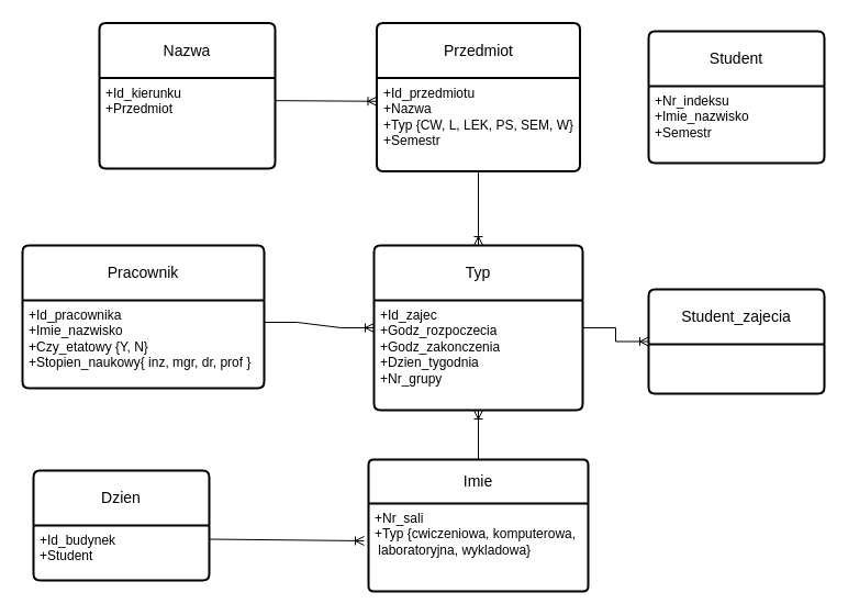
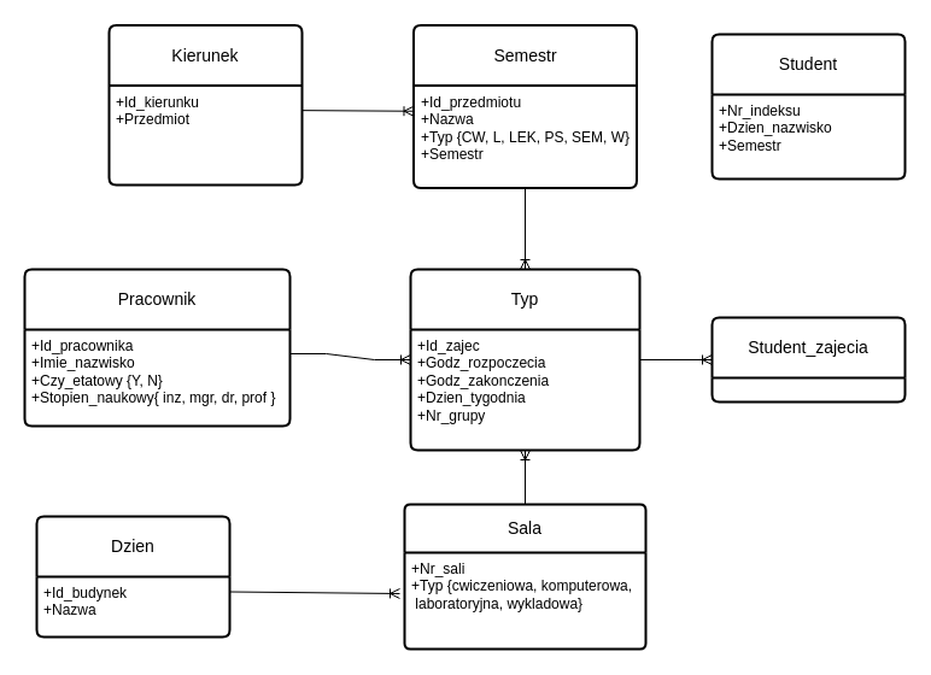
  <mxCell id="0" />
  <mxCell id="1" parent="0" />
  <mxCell id="2" value="Pracownik" style="swimlane;childLayout=stackLayout;horizontal=1;startSize=50;horizontalStack=0;rounded=1;fontSize=14;fontStyle=0;strokeWidth=2;resizeParent=0;resizeLast=1;shadow=0;dashed=0;align=center;arcSize=4;whiteSpace=wrap;html=1;" parent="1" vertex="1"><mxGeometry x="20" y="223" width="220" height="130" as="geometry" /></mxCell>
  <mxCell id="3" value="+Id_pracownika&lt;br&gt;+Imie_nazwisko&lt;br&gt;+Czy_etatowy&amp;nbsp;{Y, N}&lt;br&gt;+Stopien_naukowy{ inz, mgr, dr, prof }" style="align=left;strokeColor=none;fillColor=none;spacingLeft=4;fontSize=12;verticalAlign=top;resizable=0;rotatable=0;part=1;html=1;" parent="2" vertex="1"><mxGeometry y="50" width="220" height="80" as="geometry" /></mxCell>
  <mxCell id="4" value="Typ" style="swimlane;childLayout=stackLayout;horizontal=1;startSize=50;horizontalStack=0;rounded=1;fontSize=14;fontStyle=0;strokeWidth=2;resizeParent=0;resizeLast=1;shadow=0;dashed=0;align=center;arcSize=4;whiteSpace=wrap;html=1;" parent="1" vertex="1"><mxGeometry x="340" y="223" width="190" height="150" as="geometry" /></mxCell>
  <mxCell id="5" value="+Id_zajec&lt;br&gt;+Godz_rozpoczecia&lt;br&gt;+Godz_zakonczenia&lt;br&gt;+Dzien_tygodnia&lt;br&gt;+Nr_grupy" style="align=left;strokeColor=none;fillColor=none;spacingLeft=4;fontSize=12;verticalAlign=top;resizable=0;rotatable=0;part=1;html=1;" parent="4" vertex="1"><mxGeometry y="50" width="190" height="100" as="geometry" /></mxCell>
- <mxCell id="6" value="Student_zajecia" style="swimlane;childLayout=stackLayout;horizontal=1;startSize=50;horizontalStack=0;rounded=1;fontSize=14;fontStyle=0;strokeWidth=2;resizeParent=0;resizeLast=1;shadow=0;dashed=0;align=center;arcSize=4;whiteSpace=wrap;html=1;" parent="1" vertex="1"><mxGeometry x="590" y="263" width="160" height="95" as="geometry" /></mxCell>
- <mxCell id="7" value="Imie" style="swimlane;childLayout=stackLayout;horizontal=1;startSize=40;horizontalStack=0;rounded=1;fontSize=14;fontStyle=0;strokeWidth=2;resizeParent=0;resizeLast=1;shadow=0;dashed=0;align=center;arcSize=4;whiteSpace=wrap;html=1;" parent="1" vertex="1"><mxGeometry x="335" y="418" width="200" height="120" as="geometry" /></mxCell>
+ <mxCell id="6" value="Student_zajecia" style="swimlane;childLayout=stackLayout;horizontal=1;startSize=50;horizontalStack=0;rounded=1;fontSize=14;fontStyle=0;strokeWidth=2;resizeParent=0;resizeLast=1;shadow=0;dashed=0;align=center;arcSize=4;whiteSpace=wrap;html=1;" parent="1" vertex="1"><mxGeometry x="590" y="263" width="160" height="70" as="geometry" /></mxCell>
+ <mxCell id="7" value="Sala" style="swimlane;childLayout=stackLayout;horizontal=1;startSize=40;horizontalStack=0;rounded=1;fontSize=14;fontStyle=0;strokeWidth=2;resizeParent=0;resizeLast=1;shadow=0;dashed=0;align=center;arcSize=4;whiteSpace=wrap;html=1;" parent="1" vertex="1"><mxGeometry x="335" y="418" width="200" height="120" as="geometry" /></mxCell>
  <mxCell id="8" value="+Nr_sali&lt;br&gt;+Typ {cwiczeniowa, komputerowa,&lt;br&gt;&lt;span style=&quot;white-space: pre;&quot;&gt; &lt;/span&gt;laboratoryjna, wykladowa}" style="align=left;strokeColor=none;fillColor=none;spacingLeft=4;fontSize=12;verticalAlign=top;resizable=0;rotatable=0;part=1;html=1;" parent="7" vertex="1"><mxGeometry y="40" width="200" height="80" as="geometry" /></mxCell>
  <mxCell id="9" value="Student" style="swimlane;childLayout=stackLayout;horizontal=1;startSize=50;horizontalStack=0;rounded=1;fontSize=14;fontStyle=0;strokeWidth=2;resizeParent=0;resizeLast=1;shadow=0;dashed=0;align=center;arcSize=4;whiteSpace=wrap;html=1;" parent="1" vertex="1"><mxGeometry x="590" y="28" width="160" height="120" as="geometry" /></mxCell>
- <mxCell id="10" value="+Nr_indeksu&lt;br&gt;+Imie_nazwisko&lt;br&gt;+Semestr" style="align=left;strokeColor=none;fillColor=none;spacingLeft=4;fontSize=12;verticalAlign=top;resizable=0;rotatable=0;part=1;html=1;" parent="9" vertex="1"><mxGeometry y="50" width="160" height="70" as="geometry" /></mxCell>
+ <mxCell id="10" value="+Nr_indeksu&lt;br&gt;+Dzien_nazwisko&lt;br&gt;+Semestr" style="align=left;strokeColor=none;fillColor=none;spacingLeft=4;fontSize=12;verticalAlign=top;resizable=0;rotatable=0;part=1;html=1;" parent="9" vertex="1"><mxGeometry y="50" width="160" height="70" as="geometry" /></mxCell>
  <mxCell id="11" value="Dzien" style="swimlane;childLayout=stackLayout;horizontal=1;startSize=50;horizontalStack=0;rounded=1;fontSize=14;fontStyle=0;strokeWidth=2;resizeParent=0;resizeLast=1;shadow=0;dashed=0;align=center;arcSize=4;whiteSpace=wrap;html=1;" parent="1" vertex="1"><mxGeometry x="30" y="428" width="160" height="100" as="geometry" /></mxCell>
- <mxCell id="12" value="+Id_budynek&lt;br&gt;+Student" style="align=left;strokeColor=none;fillColor=none;spacingLeft=4;fontSize=12;verticalAlign=top;resizable=0;rotatable=0;part=1;html=1;" parent="11" vertex="1"><mxGeometry y="50" width="160" height="50" as="geometry" /></mxCell>
+ <mxCell id="12" value="+Id_budynek&lt;br&gt;+Nazwa" style="align=left;strokeColor=none;fillColor=none;spacingLeft=4;fontSize=12;verticalAlign=top;resizable=0;rotatable=0;part=1;html=1;" parent="11" vertex="1"><mxGeometry y="50" width="160" height="50" as="geometry" /></mxCell>
  <mxCell id="13" value="" style="edgeStyle=entityRelationEdgeStyle;fontSize=12;html=1;endArrow=ERoneToMany;rounded=0;entryX=0;entryY=0.5;entryDx=0;entryDy=0;exitX=1;exitY=0.25;exitDx=0;exitDy=0;" parent="1" source="3" target="4" edge="1"><mxGeometry width="100" height="100" relative="1" as="geometry"><mxPoint x="190" y="798" as="sourcePoint" /><mxPoint x="290" y="708" as="targetPoint" /></mxGeometry></mxCell>
  <mxCell id="14" value="" style="fontSize=12;html=1;endArrow=ERoneToMany;rounded=0;entryX=0.5;entryY=1;entryDx=0;entryDy=0;exitX=0.5;exitY=0;exitDx=0;exitDy=0;" parent="1" source="7" target="5" edge="1"><mxGeometry width="100" height="100" relative="1" as="geometry"><mxPoint x="190" y="808" as="sourcePoint" /><mxPoint x="290" y="708" as="targetPoint" /></mxGeometry></mxCell>
  <mxCell id="15" value="" style="fontSize=12;html=1;endArrow=ERoneToMany;rounded=0;exitX=1;exitY=0.25;exitDx=0;exitDy=0;entryX=-0.02;entryY=0.425;entryDx=0;entryDy=0;entryPerimeter=0;" parent="1" source="12" target="8" edge="1"><mxGeometry width="100" height="100" relative="1" as="geometry"><mxPoint x="190" y="808" as="sourcePoint" /><mxPoint x="290" y="708" as="targetPoint" /></mxGeometry></mxCell>
- <mxCell id="16" value="Nazwa" style="swimlane;childLayout=stackLayout;horizontal=1;startSize=50;horizontalStack=0;rounded=1;fontSize=14;fontStyle=0;strokeWidth=2;resizeParent=0;resizeLast=1;shadow=0;dashed=0;align=center;arcSize=4;whiteSpace=wrap;html=1;" parent="1" vertex="1"><mxGeometry x="90" y="20.5" width="160" height="132.5" as="geometry" /></mxCell>
+ <mxCell id="16" value="Kierunek" style="swimlane;childLayout=stackLayout;horizontal=1;startSize=50;horizontalStack=0;rounded=1;fontSize=14;fontStyle=0;strokeWidth=2;resizeParent=0;resizeLast=1;shadow=0;dashed=0;align=center;arcSize=4;whiteSpace=wrap;html=1;" parent="1" vertex="1"><mxGeometry x="90" y="20.5" width="160" height="132.5" as="geometry" /></mxCell>
  <mxCell id="17" value="+Id_kierunku&lt;br&gt;+Przedmiot" style="align=left;strokeColor=none;fillColor=none;spacingLeft=4;fontSize=12;verticalAlign=top;resizable=0;rotatable=0;part=1;html=1;" parent="16" vertex="1"><mxGeometry y="50" width="160" height="82.5" as="geometry" /></mxCell>
- <mxCell id="18" value="Przedmiot" style="swimlane;childLayout=stackLayout;horizontal=1;startSize=50;horizontalStack=0;rounded=1;fontSize=14;fontStyle=0;strokeWidth=2;resizeParent=0;resizeLast=1;shadow=0;dashed=0;align=center;arcSize=4;whiteSpace=wrap;html=1;" parent="1" vertex="1"><mxGeometry x="342.5" y="20.5" width="185" height="135" as="geometry" /></mxCell>
+ <mxCell id="18" value="Semestr" style="swimlane;childLayout=stackLayout;horizontal=1;startSize=50;horizontalStack=0;rounded=1;fontSize=14;fontStyle=0;strokeWidth=2;resizeParent=0;resizeLast=1;shadow=0;dashed=0;align=center;arcSize=4;whiteSpace=wrap;html=1;" parent="1" vertex="1"><mxGeometry x="342.5" y="20.5" width="185" height="135" as="geometry" /></mxCell>
  <mxCell id="19" value="+Id_przedmiotu&lt;br&gt;+Nazwa&lt;br&gt;+Typ {CW, L, LEK, PS, SEM, W}&lt;br&gt;+Semestr" style="align=left;strokeColor=none;fillColor=none;spacingLeft=4;fontSize=12;verticalAlign=top;resizable=0;rotatable=0;part=1;html=1;" parent="18" vertex="1"><mxGeometry y="50" width="185" height="85" as="geometry" /></mxCell>
  <mxCell id="20" value="" style="fontSize=12;html=1;endArrow=ERoneToMany;rounded=0;exitX=1;exitY=0.25;exitDx=0;exitDy=0;entryX=0;entryY=0.25;entryDx=0;entryDy=0;" parent="1" source="17" target="19" edge="1"><mxGeometry width="100" height="100" relative="1" as="geometry"><mxPoint x="650" y="298" as="sourcePoint" /><mxPoint x="750" y="198" as="targetPoint" /></mxGeometry></mxCell>
  <mxCell id="21" value="" style="fontSize=12;html=1;endArrow=ERoneToMany;rounded=0;exitX=0.5;exitY=1;exitDx=0;exitDy=0;entryX=0.5;entryY=0;entryDx=0;entryDy=0;" parent="1" source="19" target="4" edge="1"><mxGeometry width="100" height="100" relative="1" as="geometry"><mxPoint x="650" y="528" as="sourcePoint" /><mxPoint x="750" y="428" as="targetPoint" /></mxGeometry></mxCell>
  <mxCell id="22" value="" style="fontSize=12;html=1;endArrow=ERoneToMany;rounded=0;exitX=1;exitY=0.25;exitDx=0;exitDy=0;entryX=0;entryY=0.5;entryDx=0;entryDy=0;edgeStyle=orthogonalEdgeStyle;" parent="1" source="5" target="6" edge="1"><mxGeometry width="100" height="100" relative="1" as="geometry"><mxPoint x="630" y="368" as="sourcePoint" /><mxPoint x="730" y="268" as="targetPoint" /></mxGeometry></mxCell>
